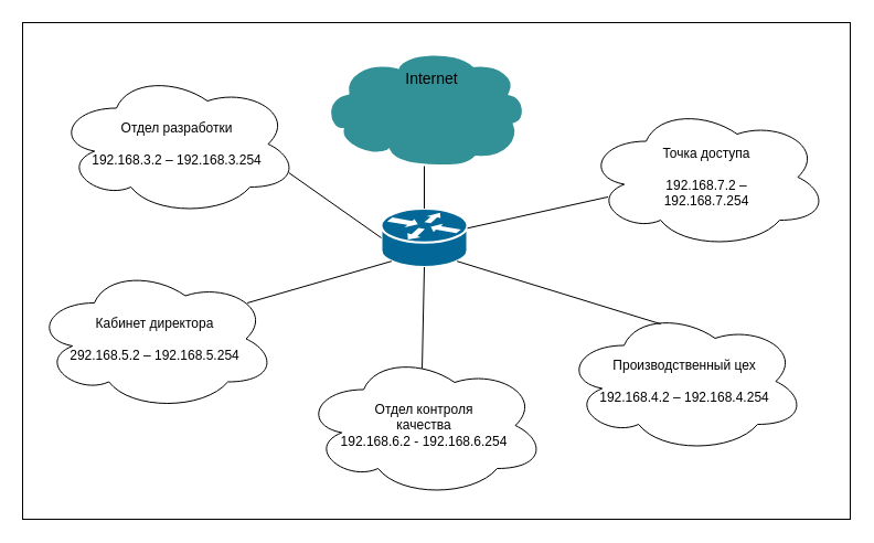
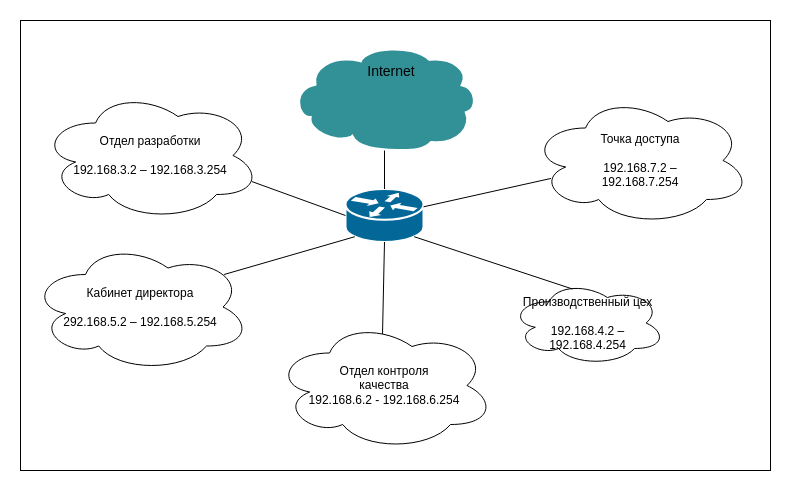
  <mxCell id="0" />
  <mxCell id="1" parent="0" />
  <mxCell id="2" value="" style="rounded=0;whiteSpace=wrap;html=1;" vertex="1" parent="1"><mxGeometry x="20" width="750" height="450" as="geometry" y="20" /></mxCell>
  <mxCell id="3" value="" style="shape=mxgraph.cisco.storage.cloud;sketch=0;html=1;pointerEvents=1;dashed=0;fillColor=#329097;strokeColor=#ffffff;strokeWidth=2;verticalLabelPosition=bottom;verticalAlign=top;align=center;outlineConnect=0;" parent="1" vertex="1"><mxGeometry x="291" y="44" width="186" height="106" as="geometry" /></mxCell>
  <mxCell id="4" value="&lt;font style=&quot;font-size: 14px;&quot;&gt;Internet&lt;/font&gt;" style="text;html=1;align=center;verticalAlign=middle;whiteSpace=wrap;rounded=0;" parent="1" vertex="1"><mxGeometry x="361" y="52" width="60" height="38" as="geometry" /></mxCell>
  <mxCell id="5" value="Кабинет директора&lt;br&gt;&lt;br&gt;292.168.5.2 – 192.168.5.254" style="ellipse;shape=cloud;whiteSpace=wrap;html=1;" vertex="1" parent="1"><mxGeometry x="30" y="241.5" width="220" height="130" as="geometry" /></mxCell>
- <mxCell id="6" value="Отдел разработки&lt;br&gt;&lt;br&gt;192.168.3.2 – 192.168.3.254" style="ellipse;shape=cloud;whiteSpace=wrap;html=1;" vertex="1" parent="1"><mxGeometry x="50" y="65" width="220" height="130" as="geometry" /></mxCell>
+ <mxCell id="6" value="Отдел разработки&lt;br&gt;&lt;br&gt;192.168.3.2 – 192.168.3.254" style="ellipse;shape=cloud;whiteSpace=wrap;html=1;" vertex="1" parent="1"><mxGeometry x="40" y="90" width="220" height="130" as="geometry" /></mxCell>
  <mxCell id="7" value="" style="shape=mxgraph.cisco.routers.router;sketch=0;html=1;pointerEvents=1;dashed=0;fillColor=#036897;strokeColor=#ffffff;strokeWidth=2;verticalLabelPosition=bottom;verticalAlign=top;align=center;outlineConnect=0;" vertex="1" parent="1"><mxGeometry x="345" y="188.5" width="78" height="53" as="geometry" /></mxCell>
  <mxCell id="8" value="Отдел контроля&lt;br&gt;качества&lt;br&gt;&lt;span style=&quot;background-color: initial;&quot;&gt;192.168.6.2 - 192.168.6.254&lt;/span&gt;" style="ellipse;shape=cloud;whiteSpace=wrap;html=1;" vertex="1" parent="1"><mxGeometry x="274" y="320" width="220" height="130" as="geometry" /></mxCell>
- <mxCell id="9" value="&lt;div&gt;Производственный цех&lt;/div&gt;&lt;div&gt;&lt;br&gt;192.168.4.2 – 192.168.4.254&lt;/div&gt;" style="ellipse;shape=cloud;whiteSpace=wrap;html=1;" vertex="1" parent="1"><mxGeometry x="510" y="280" width="220" height="130" as="geometry" /></mxCell>
+ <mxCell id="9" value="&lt;div&gt;Производственный цех&lt;/div&gt;&lt;div&gt;&lt;br&gt;192.168.4.2 – 192.168.4.254&lt;/div&gt;" style="ellipse;shape=cloud;whiteSpace=wrap;html=1;" vertex="1" parent="1"><mxGeometry x="510" y="280" width="155" height="85" as="geometry" /></mxCell>
  <mxCell id="10" value="&lt;div&gt;Точка доступа&lt;br&gt;&lt;br&gt;&lt;/div&gt;&lt;div&gt;&lt;div&gt;192.168.7.2 –&lt;/div&gt;&lt;div&gt;192.168.7.254&lt;/div&gt;&lt;/div&gt;" style="ellipse;shape=cloud;whiteSpace=wrap;html=1;" vertex="1" parent="1"><mxGeometry x="530" y="95" width="220" height="130" as="geometry" /></mxCell>
  <mxCell id="11" value="" style="endArrow=none;html=1;rounded=0;exitX=0.5;exitY=0;exitDx=0;exitDy=0;exitPerimeter=0;" edge="1" parent="1" source="7" target="3"><mxGeometry width="50" height="50" relative="1" as="geometry"><mxPoint x="380" y="340" as="sourcePoint" /><mxPoint x="430" y="290" as="targetPoint" /></mxGeometry></mxCell>
  <mxCell id="12" value="" style="endArrow=none;html=1;rounded=0;entryX=0;entryY=0.5;entryDx=0;entryDy=0;entryPerimeter=0;exitX=0.96;exitY=0.7;exitDx=0;exitDy=0;exitPerimeter=0;" edge="1" parent="1" source="6" target="7"><mxGeometry width="50" height="50" relative="1" as="geometry"><mxPoint x="320" y="310" as="sourcePoint" /><mxPoint x="370" y="260" as="targetPoint" /></mxGeometry></mxCell>
  <mxCell id="13" value="" style="endArrow=none;html=1;rounded=0;entryX=0.12;entryY=0.9;entryDx=0;entryDy=0;entryPerimeter=0;exitX=0.88;exitY=0.25;exitDx=0;exitDy=0;exitPerimeter=0;" edge="1" parent="1" source="5" target="7"><mxGeometry width="50" height="50" relative="1" as="geometry"><mxPoint x="320" y="310" as="sourcePoint" /><mxPoint x="370" y="260" as="targetPoint" /></mxGeometry></mxCell>
  <mxCell id="14" value="" style="endArrow=none;html=1;rounded=0;entryX=0.5;entryY=1;entryDx=0;entryDy=0;entryPerimeter=0;exitX=0.491;exitY=0.103;exitDx=0;exitDy=0;exitPerimeter=0;" edge="1" parent="1" source="8" target="7"><mxGeometry width="50" height="50" relative="1" as="geometry"><mxPoint x="320" y="310" as="sourcePoint" /><mxPoint x="370" y="260" as="targetPoint" /></mxGeometry></mxCell>
  <mxCell id="15" value="" style="endArrow=none;html=1;rounded=0;entryX=0.88;entryY=0.9;entryDx=0;entryDy=0;entryPerimeter=0;exitX=0.4;exitY=0.1;exitDx=0;exitDy=0;exitPerimeter=0;" edge="1" parent="1" source="9" target="7"><mxGeometry width="50" height="50" relative="1" as="geometry"><mxPoint x="320" y="360" as="sourcePoint" /><mxPoint x="370" y="310" as="targetPoint" /></mxGeometry></mxCell>
  <mxCell id="16" value="" style="endArrow=none;html=1;rounded=0;entryX=0.093;entryY=0.638;entryDx=0;entryDy=0;entryPerimeter=0;" edge="1" parent="1" source="7" target="10"><mxGeometry width="50" height="50" relative="1" as="geometry"><mxPoint x="350" y="310" as="sourcePoint" /><mxPoint x="400" y="260" as="targetPoint" /></mxGeometry></mxCell>
